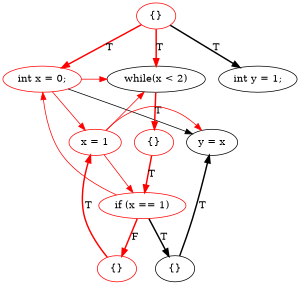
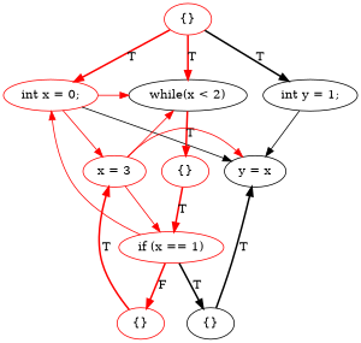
  digraph {
    rankdir=TD
    node [color=red]
    edge [color=red style=bold]
    n1 [label="int x = 0;"]
    n2 [color=black label="while(x < 2)"]
    n3 [label="int y = 1;" color=""]
    n4 [label="{}"]
    n5 [label="if (x == 1)"]
    n6 [label="{}" color=""]
    n7 [label="{}"]
    n8 [label="y = x" color=""]
-   n9 [label="x = 1"]
+   n9 [label="x = 3"]
    n10 [label="{}"]
    subgraph sub_1 {
      rank=same
      n1
      n2
      n3
    }
    subgraph sub_2 {
      rank=same
      n4
    }
    subgraph sub_3 {
      rank=same
      n5
    }
    subgraph sub_4 {
      rank=same
      n6
      n7
    }
    subgraph sub_5 {
      rank=same
      n8
      n9
    }
    n1 -> n2 [style=""]
    n1 -> n8 [color="" style=""]
    n1 -> n9 [style=""]
    n2 -> n4 [label=T]
+   n3 -> n8 [color="" style=""]
    n4 -> n5 [label=T]
    n5 -> n1 [style=""]
    n5 -> n6 [label=T color=""]
    n5 -> n7 [label=F]
    n6 -> n8 [label=T color=""]
    n7 -> n9 [label=T]
    n9 -> n2 [style=""]
    n9 -> n5 [style=""]
    n9 -> n8 [style=""]
    n10 -> n1 [label=T]
    n10 -> n2 [label=T]
    n10 -> n3 [label=T color=""]
  }
